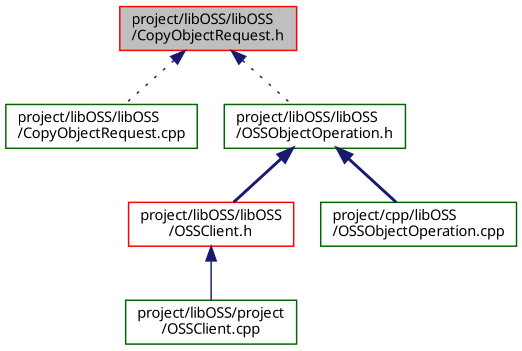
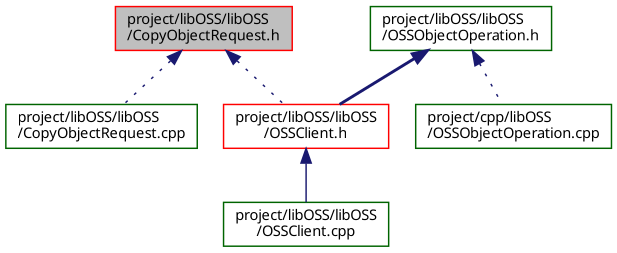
  digraph {
    fontname="Noto Sans"
    node [color=darkgreen fillcolor=white fontname="Noto Sans" fontsize=10 shape=record style=filled]
    edge [color=midnightblue dir=back fontname="Noto Sans" fontsize=10 labelfontname=Helvetica labelfontsize=10 style=dotted]
    n1 [color=red fillcolor=grey75 fontcolor=black height=0.2 label="project/libOSS/libOSS\l/CopyObjectRequest.h" width=0.4]
    n2 [height=0.2 label="project/libOSS/libOSS\l/CopyObjectRequest.cpp" width=0.4]
    n3 [height=0.2 label="project/libOSS/libOSS\l/OSSObjectOperation.h" width=0.4]
    n4 [color=red height=0.2 label="project/libOSS/libOSS\l/OSSClient.h" width=0.4]
    n5 [height=0.2 label="project/cpp/libOSS\l/OSSObjectOperation.cpp" width=0.4]
-   n6 [height=0.2 label="project/libOSS/project\l/OSSClient.cpp" width=0.4]
+   n6 [height=0.2 label="project/libOSS/libOSS\l/OSSClient.cpp" width=0.4]
    n1 -> n2
-   n1 -> n3
+   n1 -> n4
    n3 -> n4 [style=bold]
-   n3 -> n5 [style=bold]
+   n3 -> n5
    n4 -> n6 [style=solid]
  }
